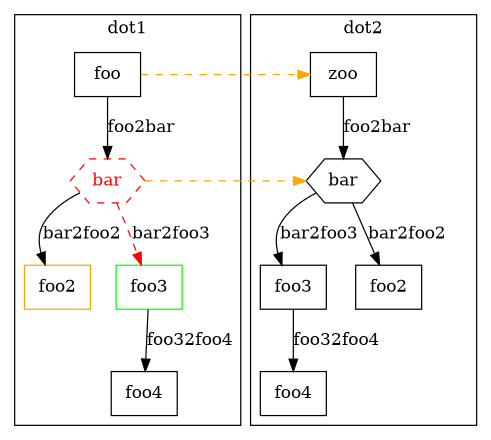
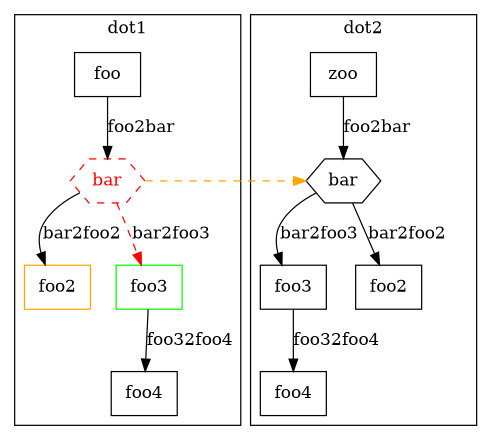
  digraph {
    node [shape=box]
    edge [dir=forward]
    n1 [label=foo4]
    n2 [color=orange label=foo2]
    n3 [color=green label=foo3]
    n4 [label=foo]
    n5 [color=red fontcolor=red label=bar shape=polygon sides=6 style=dashed]
    n6 [label=zoo]
    n7 [label=bar shape=polygon sides=6]
    n8 [label=foo3]
    n9 [label=foo2]
    n10 [label=foo4]
    subgraph cluster_1 {
      label=dot1
      n1
      n2
      n3
      n4
      n5
    }
    subgraph cluster_2 {
      label=dot2
      n6
      n7
      n8
      n9
      n10
    }
    n3 -> n1 [label=foo32foo4]
    n4 -> n5 [label=foo2bar]
-   n4 -> n6 [color=orange constraint=false style=dashed]
    n5 -> n2 [label=bar2foo2]
    n5 -> n3 [color=red label=bar2foo3 style=dashed]
    n5 -> n7 [color=orange constraint=false style=dashed]
    n6 -> n7 [label=foo2bar]
    n7 -> n8 [label=bar2foo3]
    n7 -> n9 [label=bar2foo2]
    n8 -> n10 [label=foo32foo4]
  }
